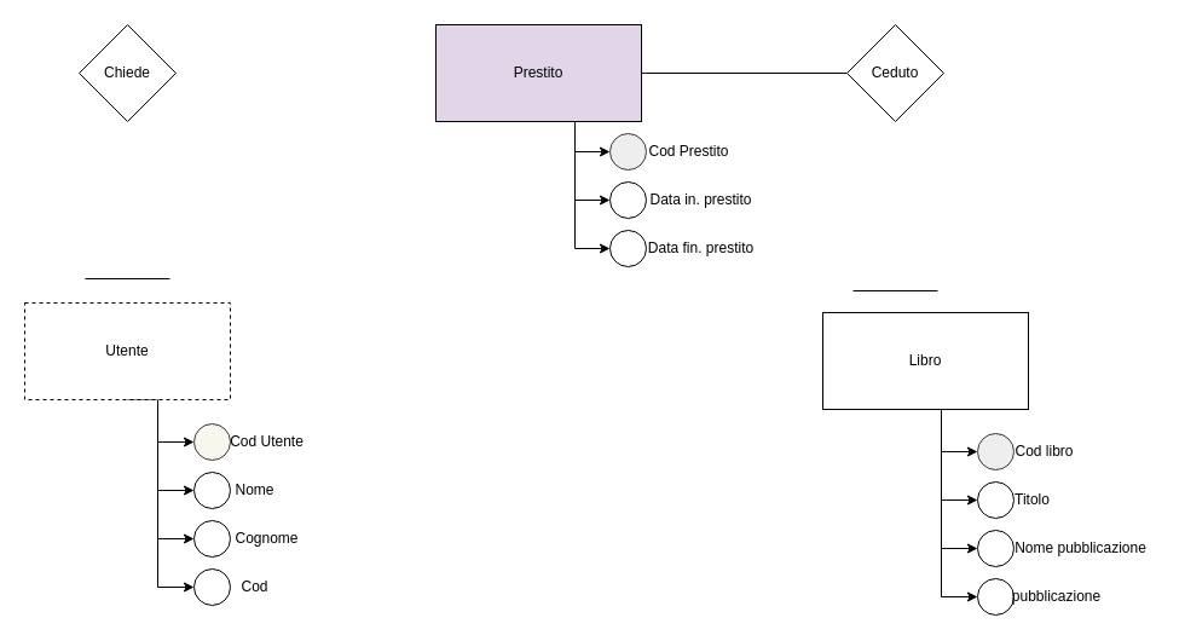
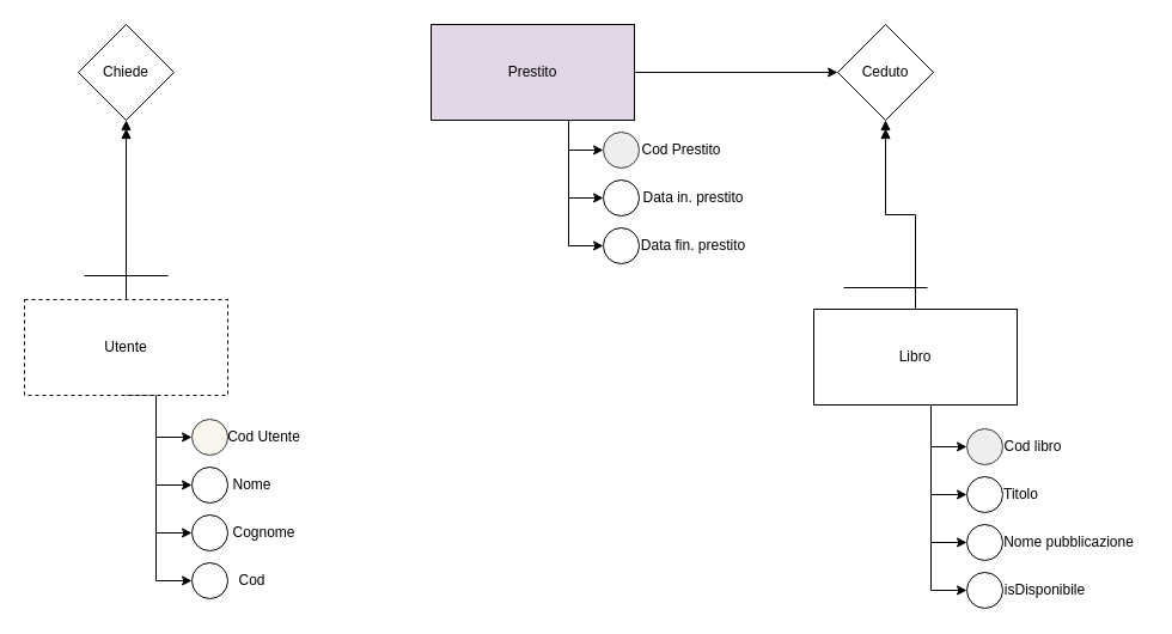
  <mxCell id="0" />
  <mxCell id="1" parent="0" />
  <mxCell id="2" style="edgeStyle=orthogonalEdgeStyle;rounded=0;orthogonalLoop=1;jettySize=auto;html=1;exitX=0.5;exitY=1;exitDx=0;exitDy=0;entryX=0;entryY=0.5;entryDx=0;entryDy=0;" edge="1" parent="1" source="7" target="20"><mxGeometry relative="1" as="geometry"><Array as="points"><mxPoint x="130" y="330" /><mxPoint x="130" y="365" /></Array></mxGeometry></mxCell>
  <mxCell id="3" style="edgeStyle=orthogonalEdgeStyle;rounded=0;orthogonalLoop=1;jettySize=auto;html=1;exitX=0.5;exitY=1;exitDx=0;exitDy=0;entryX=0;entryY=0.5;entryDx=0;entryDy=0;" edge="1" parent="1" source="7" target="8"><mxGeometry relative="1" as="geometry"><Array as="points"><mxPoint x="130" y="330" /><mxPoint x="130" y="405" /></Array></mxGeometry></mxCell>
  <mxCell id="4" style="edgeStyle=orthogonalEdgeStyle;rounded=0;orthogonalLoop=1;jettySize=auto;html=1;exitX=0.5;exitY=1;exitDx=0;exitDy=0;entryX=0;entryY=0.5;entryDx=0;entryDy=0;" edge="1" parent="1" source="7" target="16"><mxGeometry relative="1" as="geometry"><Array as="points"><mxPoint x="130" y="330" /><mxPoint x="130" y="445" /></Array></mxGeometry></mxCell>
  <mxCell id="5" style="edgeStyle=orthogonalEdgeStyle;rounded=0;orthogonalLoop=1;jettySize=auto;html=1;exitX=0.5;exitY=1;exitDx=0;exitDy=0;entryX=0;entryY=0.5;entryDx=0;entryDy=0;" edge="1" parent="1" source="7" target="18"><mxGeometry relative="1" as="geometry"><Array as="points"><mxPoint x="130" y="330" /><mxPoint x="130" y="485" /></Array></mxGeometry></mxCell>
+ <mxCell id="6" style="edgeStyle=orthogonalEdgeStyle;rounded=0;orthogonalLoop=1;jettySize=auto;html=1;exitX=0.5;exitY=0;exitDx=0;exitDy=0;entryX=0.5;entryY=1;entryDx=0;entryDy=0;endArrow=doubleBlock;endFill=1;" edge="1" parent="1" source="7" target="30"><mxGeometry relative="1" as="geometry" /></mxCell>
  <mxCell id="7" value="Utente" style="rounded=0;whiteSpace=wrap;html=1;dashed=1;" vertex="1" parent="1"><mxGeometry x="20" y="250" width="170" height="80" as="geometry" /></mxCell>
  <mxCell id="8" value="" style="ellipse;whiteSpace=wrap;html=1;aspect=fixed;" vertex="1" parent="1"><mxGeometry x="160" y="390" width="30" height="30" as="geometry" /></mxCell>
  <mxCell id="9" style="edgeStyle=orthogonalEdgeStyle;rounded=0;orthogonalLoop=1;jettySize=auto;html=1;exitX=0.5;exitY=1;exitDx=0;exitDy=0;entryX=0;entryY=0.5;entryDx=0;entryDy=0;" edge="1" parent="1" source="14" target="24"><mxGeometry relative="1" as="geometry"><Array as="points"><mxPoint x="778" y="338" /><mxPoint x="778" y="373" /></Array></mxGeometry></mxCell>
  <mxCell id="10" style="edgeStyle=orthogonalEdgeStyle;rounded=0;orthogonalLoop=1;jettySize=auto;html=1;exitX=0.5;exitY=1;exitDx=0;exitDy=0;entryX=0;entryY=0.5;entryDx=0;entryDy=0;" edge="1" parent="1" source="14" target="22"><mxGeometry relative="1" as="geometry"><Array as="points"><mxPoint x="778" y="338" /><mxPoint x="778" y="413" /></Array></mxGeometry></mxCell>
  <mxCell id="11" style="edgeStyle=orthogonalEdgeStyle;rounded=0;orthogonalLoop=1;jettySize=auto;html=1;exitX=0.5;exitY=1;exitDx=0;exitDy=0;entryX=0;entryY=0.5;entryDx=0;entryDy=0;" edge="1" parent="1" source="14" target="26"><mxGeometry relative="1" as="geometry"><Array as="points"><mxPoint x="778" y="338" /><mxPoint x="778" y="453" /></Array></mxGeometry></mxCell>
  <mxCell id="12" style="edgeStyle=orthogonalEdgeStyle;rounded=0;orthogonalLoop=1;jettySize=auto;html=1;exitX=0.5;exitY=1;exitDx=0;exitDy=0;entryX=0;entryY=0.5;entryDx=0;entryDy=0;" edge="1" parent="1" source="14" target="28"><mxGeometry relative="1" as="geometry"><Array as="points"><mxPoint x="778" y="338" /><mxPoint x="778" y="493" /></Array></mxGeometry></mxCell>
+ <mxCell id="13" style="edgeStyle=orthogonalEdgeStyle;rounded=0;orthogonalLoop=1;jettySize=auto;html=1;entryX=0.5;entryY=1;entryDx=0;entryDy=0;endArrow=doubleBlock;endFill=1;" edge="1" parent="1" source="14" target="42"><mxGeometry relative="1" as="geometry" /></mxCell>
  <mxCell id="14" value="Libro" style="rounded=0;whiteSpace=wrap;html=1;" vertex="1" parent="1"><mxGeometry x="680" y="258" width="170" height="80" as="geometry" /></mxCell>
  <mxCell id="15" value="Nome" style="text;html=1;align=center;verticalAlign=middle;resizable=0;points=[];autosize=1;strokeColor=none;fillColor=none;" vertex="1" parent="1"><mxGeometry x="180" y="390" width="60" height="30" as="geometry" /></mxCell>
  <mxCell id="16" value="" style="ellipse;whiteSpace=wrap;html=1;aspect=fixed;" vertex="1" parent="1"><mxGeometry x="160" y="430" width="30" height="30" as="geometry" /></mxCell>
  <mxCell id="17" value="Cognome" style="text;html=1;align=center;verticalAlign=middle;resizable=0;points=[];autosize=1;strokeColor=none;fillColor=none;" vertex="1" parent="1"><mxGeometry x="180" y="430" width="80" height="30" as="geometry" /></mxCell>
  <mxCell id="18" value="" style="ellipse;whiteSpace=wrap;html=1;aspect=fixed;" vertex="1" parent="1"><mxGeometry x="160" y="470" width="30" height="30" as="geometry" /></mxCell>
  <mxCell id="19" value="Cod" style="text;html=1;align=center;verticalAlign=middle;resizable=0;points=[];autosize=1;strokeColor=none;fillColor=none;" vertex="1" parent="1"><mxGeometry x="185" y="470" width="50" height="30" as="geometry" /></mxCell>
  <mxCell id="20" value="" style="ellipse;whiteSpace=wrap;html=1;aspect=fixed;fillColor=#f9f7ed;strokeColor=#36393d;" vertex="1" parent="1"><mxGeometry x="160" y="350" width="30" height="30" as="geometry" /></mxCell>
  <mxCell id="21" value="Cod Utente" style="text;html=1;align=center;verticalAlign=middle;resizable=0;points=[];autosize=1;strokeColor=none;fillColor=none;" vertex="1" parent="1"><mxGeometry x="180" y="350" width="80" height="30" as="geometry" /></mxCell>
  <mxCell id="22" value="" style="ellipse;whiteSpace=wrap;html=1;aspect=fixed;" vertex="1" parent="1"><mxGeometry x="808" y="398" width="30" height="30" as="geometry" /></mxCell>
  <mxCell id="23" value="Titolo" style="text;html=1;align=center;verticalAlign=middle;resizable=0;points=[];autosize=1;strokeColor=none;fillColor=none;" vertex="1" parent="1"><mxGeometry x="828" y="398" width="50" height="30" as="geometry" /></mxCell>
  <mxCell id="24" value="" style="ellipse;whiteSpace=wrap;html=1;aspect=fixed;fillColor=#eeeeee;strokeColor=#36393d;" vertex="1" parent="1"><mxGeometry x="808" y="358" width="30" height="30" as="geometry" /></mxCell>
  <mxCell id="25" value="Cod libro" style="text;html=1;align=center;verticalAlign=middle;resizable=0;points=[];autosize=1;strokeColor=none;fillColor=none;" vertex="1" parent="1"><mxGeometry x="828" y="358" width="70" height="30" as="geometry" /></mxCell>
  <mxCell id="26" value="" style="ellipse;whiteSpace=wrap;html=1;aspect=fixed;" vertex="1" parent="1"><mxGeometry x="808" y="438" width="30" height="30" as="geometry" /></mxCell>
  <mxCell id="27" value="Nome pubblicazione" style="text;html=1;align=center;verticalAlign=middle;resizable=0;points=[];autosize=1;strokeColor=none;fillColor=none;" vertex="1" parent="1"><mxGeometry x="828" y="438" width="130" height="30" as="geometry" /></mxCell>
  <mxCell id="28" value="" style="ellipse;whiteSpace=wrap;html=1;aspect=fixed;" vertex="1" parent="1"><mxGeometry x="808" y="478" width="30" height="30" as="geometry" /></mxCell>
- <mxCell id="29" value="pubblicazione" style="text;html=1;align=center;verticalAlign=middle;resizable=0;points=[];autosize=1;strokeColor=none;fillColor=none;" vertex="1" parent="1"><mxGeometry x="828" y="478" width="90" height="30" as="geometry" /></mxCell>
+ <mxCell id="29" value="isDisponibile" style="text;html=1;align=center;verticalAlign=middle;resizable=0;points=[];autosize=1;strokeColor=none;fillColor=none;" vertex="1" parent="1"><mxGeometry x="828" y="478" width="90" height="30" as="geometry" /></mxCell>
  <mxCell id="30" value="Chiede" style="rhombus;whiteSpace=wrap;html=1;" vertex="1" parent="1"><mxGeometry x="65" y="20" width="80" height="80" as="geometry" /></mxCell>
  <mxCell id="31" style="edgeStyle=orthogonalEdgeStyle;rounded=0;orthogonalLoop=1;jettySize=auto;html=1;exitX=0.5;exitY=1;exitDx=0;exitDy=0;entryX=0;entryY=0.5;entryDx=0;entryDy=0;" edge="1" parent="1" source="35" target="38"><mxGeometry relative="1" as="geometry"><Array as="points"><mxPoint x="475" y="100" /><mxPoint x="475" y="125" /></Array></mxGeometry></mxCell>
  <mxCell id="32" style="edgeStyle=orthogonalEdgeStyle;rounded=0;orthogonalLoop=1;jettySize=auto;html=1;exitX=0.5;exitY=1;exitDx=0;exitDy=0;entryX=0;entryY=0.5;entryDx=0;entryDy=0;" edge="1" parent="1" source="35" target="36"><mxGeometry relative="1" as="geometry"><Array as="points"><mxPoint x="475" y="100" /><mxPoint x="475" y="165" /></Array></mxGeometry></mxCell>
  <mxCell id="33" style="edgeStyle=orthogonalEdgeStyle;rounded=0;orthogonalLoop=1;jettySize=auto;html=1;exitX=0.5;exitY=1;exitDx=0;exitDy=0;entryX=0;entryY=0.5;entryDx=0;entryDy=0;" edge="1" parent="1" source="35" target="40"><mxGeometry relative="1" as="geometry"><Array as="points"><mxPoint x="475" y="100" /><mxPoint x="475" y="205" /></Array></mxGeometry></mxCell>
- <mxCell id="34" style="edgeStyle=orthogonalEdgeStyle;rounded=0;orthogonalLoop=1;jettySize=auto;html=1;entryX=0;entryY=0.5;entryDx=0;entryDy=0;endArrow=none;" edge="1" parent="1" source="35" target="42"><mxGeometry relative="1" as="geometry" /></mxCell>
+ <mxCell id="34" style="edgeStyle=orthogonalEdgeStyle;rounded=0;orthogonalLoop=1;jettySize=auto;html=1;entryX=0;entryY=0.5;entryDx=0;entryDy=0;" edge="1" parent="1" source="35" target="42"><mxGeometry relative="1" as="geometry" /></mxCell>
  <mxCell id="35" value="Prestito" style="rounded=0;whiteSpace=wrap;html=1;fillColor=#e1d5e7;" vertex="1" parent="1"><mxGeometry x="360" y="20" width="170" height="80" as="geometry" /></mxCell>
  <mxCell id="36" value="" style="ellipse;whiteSpace=wrap;html=1;aspect=fixed;" vertex="1" parent="1"><mxGeometry x="504" y="150" width="30" height="30" as="geometry" /></mxCell>
  <mxCell id="37" value="Data in. prestito" style="text;html=1;align=center;verticalAlign=middle;resizable=0;points=[];autosize=1;strokeColor=none;fillColor=none;" vertex="1" parent="1"><mxGeometry x="524" y="150" width="110" height="30" as="geometry" /></mxCell>
  <mxCell id="38" value="" style="ellipse;whiteSpace=wrap;html=1;aspect=fixed;fillColor=#eeeeee;strokeColor=#36393d;" vertex="1" parent="1"><mxGeometry x="504" y="110" width="30" height="30" as="geometry" /></mxCell>
  <mxCell id="39" value="Cod Prestito" style="text;html=1;align=center;verticalAlign=middle;resizable=0;points=[];autosize=1;strokeColor=none;fillColor=none;" vertex="1" parent="1"><mxGeometry x="524" y="110" width="90" height="30" as="geometry" /></mxCell>
  <mxCell id="40" value="" style="ellipse;whiteSpace=wrap;html=1;aspect=fixed;" vertex="1" parent="1"><mxGeometry x="504" y="190" width="30" height="30" as="geometry" /></mxCell>
  <mxCell id="41" value="Data fin. prestito" style="text;html=1;align=center;verticalAlign=middle;resizable=0;points=[];autosize=1;strokeColor=none;fillColor=none;" vertex="1" parent="1"><mxGeometry x="524" y="190" width="110" height="30" as="geometry" /></mxCell>
  <mxCell id="42" value="Ceduto" style="rhombus;whiteSpace=wrap;html=1;" vertex="1" parent="1"><mxGeometry x="700" y="20" width="80" height="80" as="geometry" /></mxCell>
  <mxCell id="43" value="" style="endArrow=none;html=1;rounded=0;" edge="1" parent="1"><mxGeometry width="50" height="50" relative="1" as="geometry"><mxPoint x="70" y="230" as="sourcePoint" /><mxPoint x="140" y="230" as="targetPoint" /></mxGeometry></mxCell>
  <mxCell id="44" value="" style="endArrow=none;html=1;rounded=0;" edge="1" parent="1"><mxGeometry width="50" height="50" relative="1" as="geometry"><mxPoint x="705" y="240" as="sourcePoint" /><mxPoint x="775" y="240" as="targetPoint" /></mxGeometry></mxCell>
